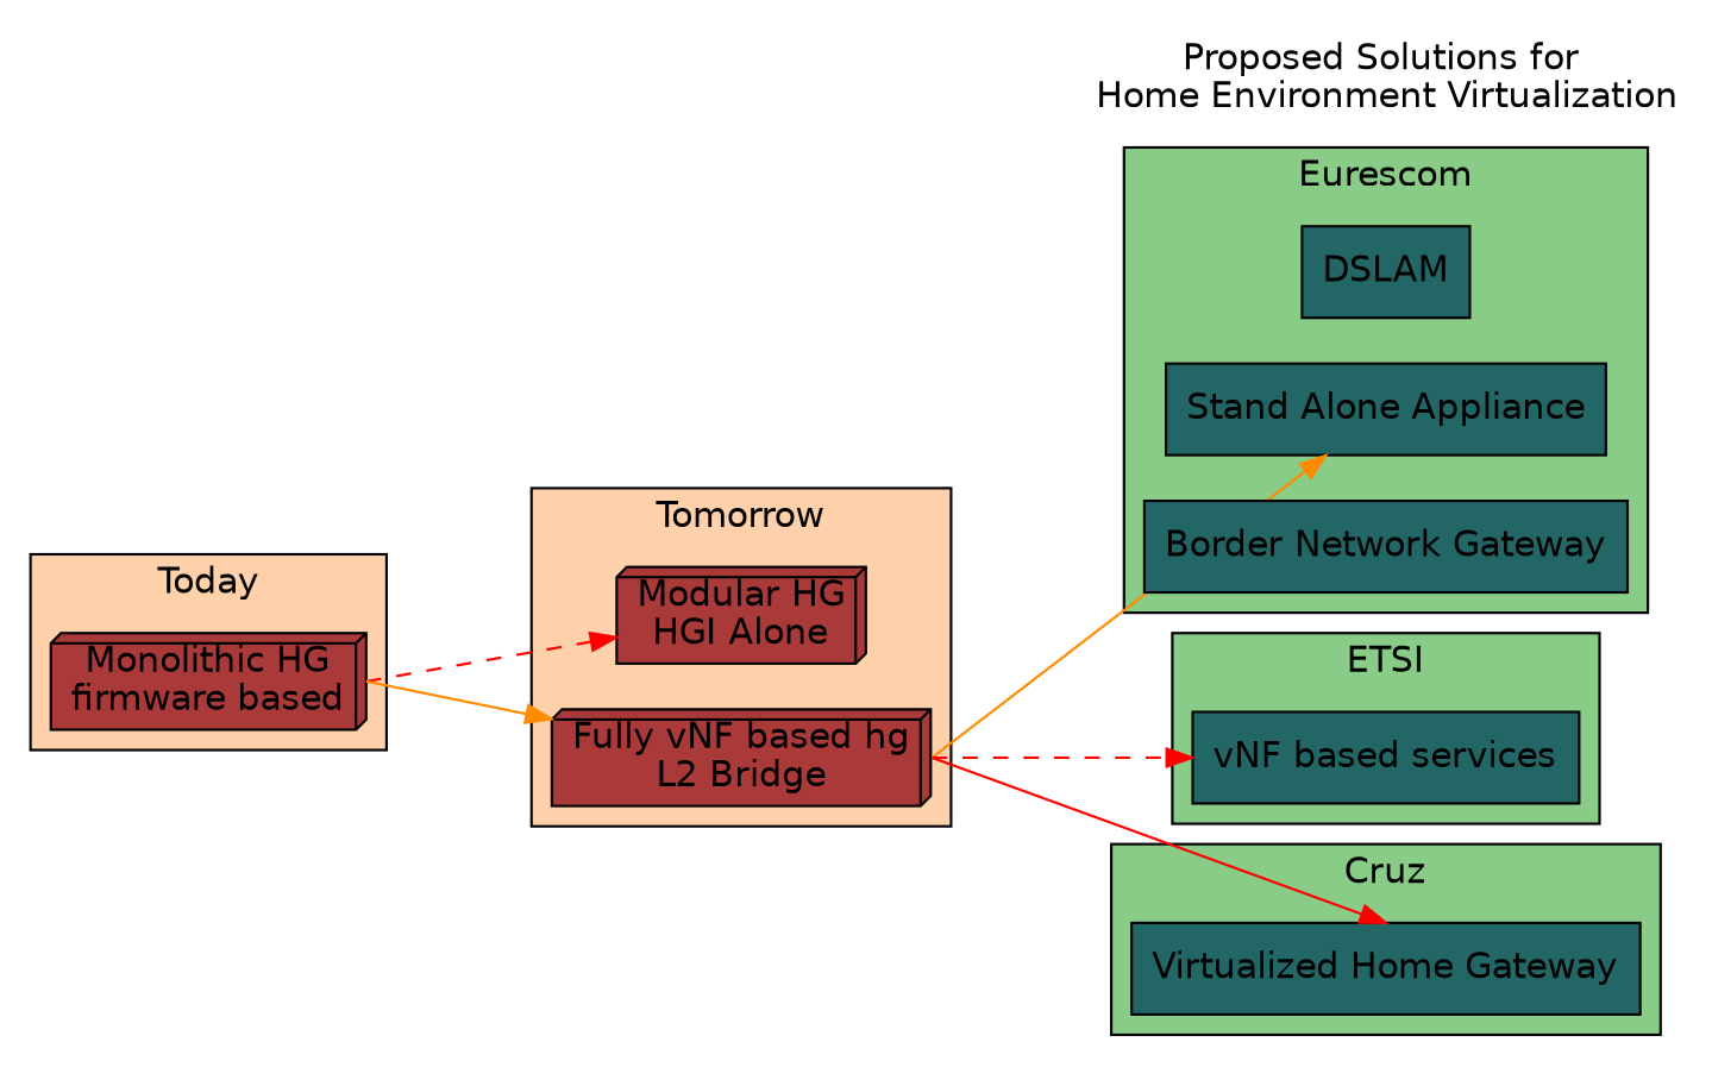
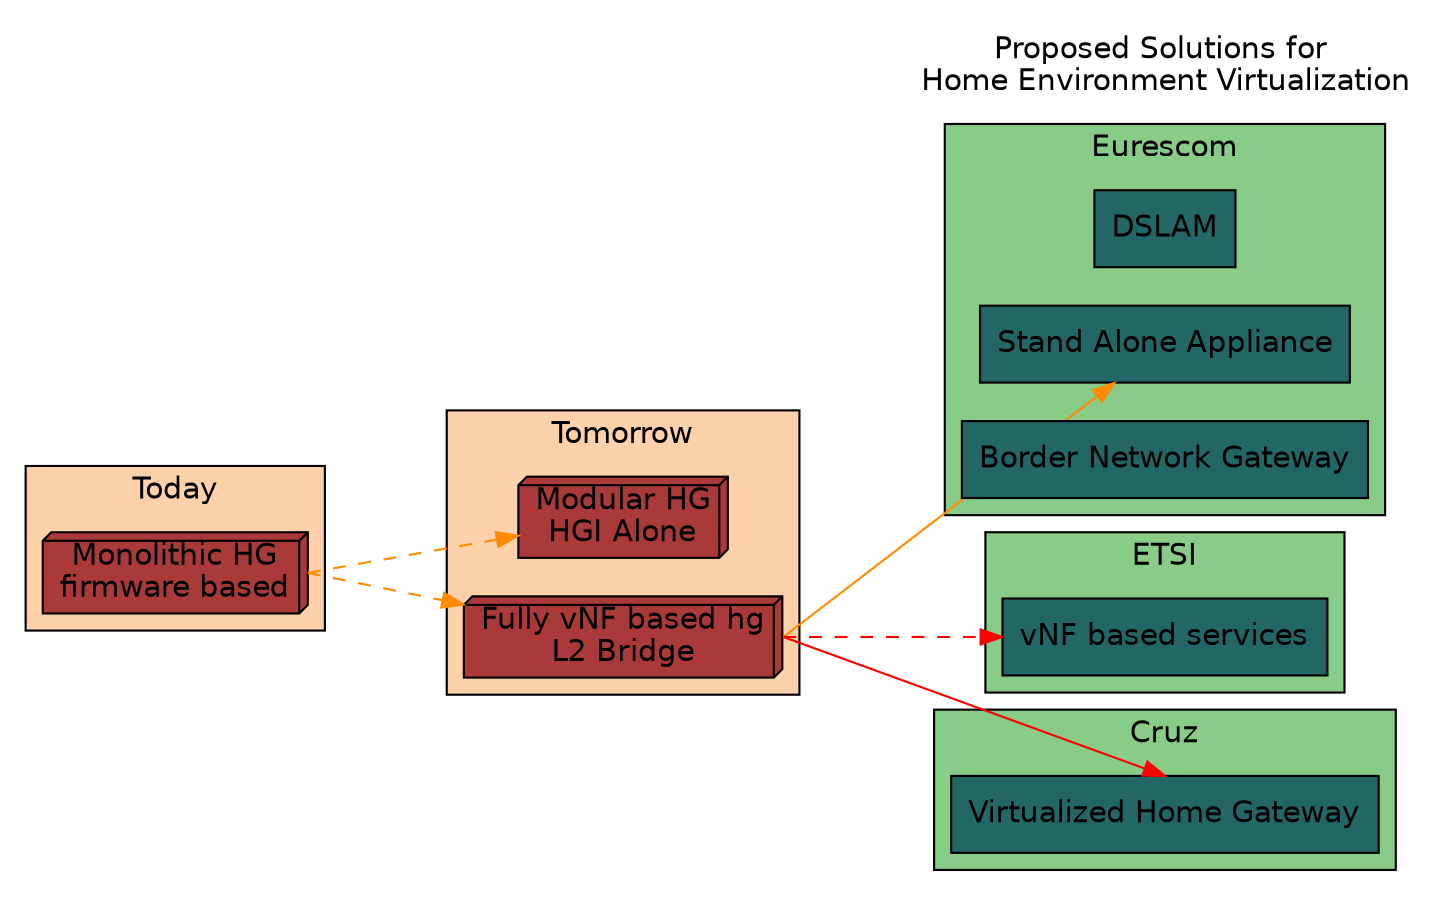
  digraph {
    compound=true
    fontname="DejaVu Sans"
    pack=true
    rankdir=LR
    splines=false
    node [fillcolor="#226666" fontname="DejaVu Sans" shape=box style=filled]
    edge [color=red fontname="DejaVu Sans" minlen=2 style=solid tailport=e]
    n1 [fillcolor="#AA3939" label="Monolithic HG\nfirmware based" shape=box3d]
    n2 [fillcolor="#AA3939" label="Modular HG\nHGI Alone" shape=box3d]
    n3 [fillcolor="#AA3939" label="Fully vNF based hg\nL2 Bridge" shape=box3d]
    n4 [label=DSLAM]
    n5 [label="Stand Alone Appliance"]
    n6 [label="Border Network Gateway"]
    n7 [label="vNF based services"]
    n8 [label="Virtualized Home Gateway"]
    subgraph cluster_1 {
      fillcolor="#FFD1AA"
      label=Today
      style=filled
      n1
    }
    subgraph cluster_2 {
      fillcolor="#FFD1AA"
      label=Tomorrow
      style=filled
      n2
      n3
    }
    subgraph cluster_3 {
      color=white
      label="Proposed Solutions for \nHome Environment Virtualization"
      subgraph cluster_4 {
        color=black
        fillcolor="#88CC88"
        label=Eurescom
        style=filled
        n4
        n5
        n6
      }
      subgraph cluster_5 {
        color=black
        fillcolor="#88CC88"
        label=ETSI
        style=filled
        n7
      }
      subgraph cluster_6 {
        color=black
        fillcolor="#88CC88"
        label=Cruz
        style=filled
        n8
      }
    }
-   n1 -> n2 [style=dashed]
-   n1 -> n3 [color=darkorange]
+   n1 -> n2 [color=darkorange style=dashed]
+   n1 -> n3 [color=darkorange style=dashed]
    n3 -> n5 [color=darkorange]
    n3 -> n7 [style=dashed]
    n3 -> n8 [headport=n]
  }
